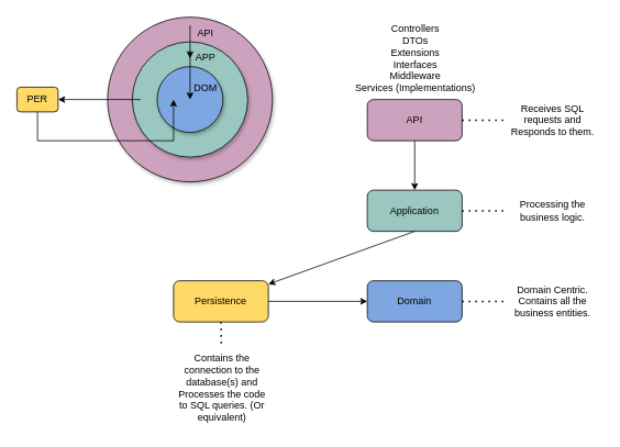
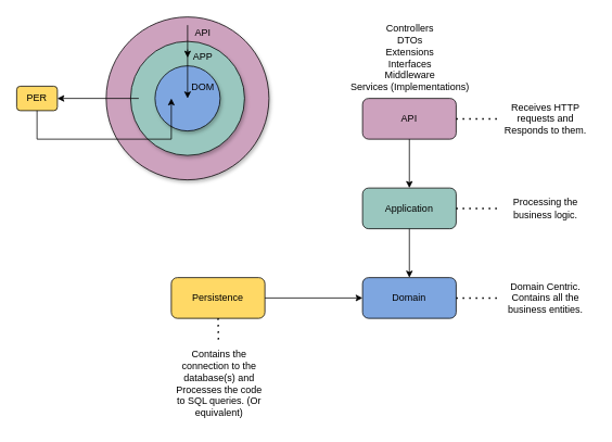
  <mxCell id="0" />
  <mxCell id="1" parent="0" />
  <mxCell id="2" value="" style="group" vertex="1" connectable="0" parent="1"><mxGeometry x="20" y="20" width="310" height="200" as="geometry" /></mxCell>
  <mxCell id="3" value="" style="ellipse;whiteSpace=wrap;html=1;aspect=fixed;shadow=1;fillColor=#CDA2BE;" vertex="1" parent="2"><mxGeometry x="110" width="200" height="200" as="geometry" /></mxCell>
  <mxCell id="4" value="" style="ellipse;whiteSpace=wrap;html=1;aspect=fixed;shadow=1;fillColor=#9AC7BF;" vertex="1" parent="2"><mxGeometry x="140" y="30" width="140" height="140" as="geometry" /></mxCell>
  <mxCell id="5" value="" style="ellipse;whiteSpace=wrap;html=1;aspect=fixed;shadow=1;fillColor=#7EA6E0;" vertex="1" parent="2"><mxGeometry x="170" y="60" width="80" height="80" as="geometry" /></mxCell>
  <mxCell id="6" value="PER" style="rounded=1;whiteSpace=wrap;html=1;fillColor=#FFD966;" vertex="1" parent="2"><mxGeometry y="85" width="50" height="30" as="geometry" /></mxCell>
  <mxCell id="7" value="" style="endArrow=classic;html=1;rounded=0;" edge="1" parent="2"><mxGeometry width="50" height="50" relative="1" as="geometry"><mxPoint x="210" y="10" as="sourcePoint" /><mxPoint x="210" y="50" as="targetPoint" /></mxGeometry></mxCell>
  <mxCell id="8" value="" style="endArrow=classic;html=1;rounded=0;entryX=0.5;entryY=0.5;entryDx=0;entryDy=0;entryPerimeter=0;" edge="1" parent="2" target="5"><mxGeometry width="50" height="50" relative="1" as="geometry"><mxPoint x="210" y="40" as="sourcePoint" /><mxPoint x="170.503" y="60.503" as="targetPoint" /></mxGeometry></mxCell>
  <mxCell id="9" value="" style="endArrow=classic;html=1;rounded=0;entryX=1;entryY=0.5;entryDx=0;entryDy=0;" edge="1" parent="2" target="6"><mxGeometry width="50" height="50" relative="1" as="geometry"><mxPoint x="150" y="100" as="sourcePoint" /><mxPoint x="180.503" y="70.503" as="targetPoint" /></mxGeometry></mxCell>
  <mxCell id="10" value="" style="endArrow=classic;html=1;rounded=0;exitX=0.5;exitY=1;exitDx=0;exitDy=0;" edge="1" parent="2" source="6"><mxGeometry width="50" height="50" relative="1" as="geometry"><mxPoint x="120" y="-100" as="sourcePoint" /><mxPoint x="190" y="100" as="targetPoint" /><Array as="points"><mxPoint x="25" y="150" /><mxPoint x="190" y="150" /></Array></mxGeometry></mxCell>
  <mxCell id="11" value="API" style="text;html=1;strokeColor=none;fillColor=none;align=center;verticalAlign=middle;whiteSpace=wrap;rounded=0;shadow=1;" vertex="1" parent="2"><mxGeometry x="199" y="4" width="60" height="30" as="geometry" /></mxCell>
  <mxCell id="12" value="APP" style="text;html=1;strokeColor=none;fillColor=none;align=center;verticalAlign=middle;whiteSpace=wrap;rounded=0;shadow=1;" vertex="1" parent="2"><mxGeometry x="199" y="34" width="60" height="30" as="geometry" /></mxCell>
  <mxCell id="13" value="DOM" style="text;html=1;strokeColor=none;fillColor=none;align=center;verticalAlign=middle;whiteSpace=wrap;rounded=0;shadow=1;" vertex="1" parent="2"><mxGeometry x="199" y="71" width="60" height="30" as="geometry" /></mxCell>
  <mxCell id="14" value="" style="group" vertex="1" connectable="0" parent="1"><mxGeometry x="210" y="20" width="520" height="500" as="geometry" /></mxCell>
  <mxCell id="15" value="API" style="rounded=1;whiteSpace=wrap;html=1;fillColor=#CDA2BE;" vertex="1" parent="14"><mxGeometry x="235" y="100" width="115" height="50" as="geometry" /></mxCell>
  <mxCell id="16" value="Application" style="rounded=1;whiteSpace=wrap;html=1;fillColor=#9AC7BF;" vertex="1" parent="14"><mxGeometry x="235" y="210" width="115" height="50" as="geometry" /></mxCell>
  <mxCell id="17" value="Domain" style="rounded=1;whiteSpace=wrap;html=1;fillColor=#7EA6E0;" vertex="1" parent="14"><mxGeometry x="235" y="320" width="115" height="50" as="geometry" /></mxCell>
  <mxCell id="18" value="Persistence" style="rounded=1;whiteSpace=wrap;html=1;fillColor=#FFD966;" vertex="1" parent="14"><mxGeometry y="320" width="115" height="50" as="geometry" /></mxCell>
- <mxCell id="19" value="" style="endArrow=classic;html=1;rounded=0;exitX=0.5;exitY=1;exitDx=0;exitDy=0;" edge="1" parent="14" source="16" target="18"><mxGeometry width="50" height="50" relative="1" as="geometry"><mxPoint x="210" y="420" as="sourcePoint" /><mxPoint x="260" y="370" as="targetPoint" /></mxGeometry></mxCell>
+ <mxCell id="19" value="" style="endArrow=classic;html=1;rounded=0;exitX=0.5;exitY=1;exitDx=0;exitDy=0;entryX=0.5;entryY=0;entryDx=0;entryDy=0;" edge="1" parent="14" source="16" target="17"><mxGeometry width="50" height="50" relative="1" as="geometry"><mxPoint x="210" y="420" as="sourcePoint" /><mxPoint x="260" y="370" as="targetPoint" /></mxGeometry></mxCell>
  <mxCell id="20" value="" style="endArrow=classic;html=1;rounded=0;exitX=0.5;exitY=1;exitDx=0;exitDy=0;entryX=0.5;entryY=0;entryDx=0;entryDy=0;" edge="1" parent="14" source="15" target="16"><mxGeometry width="50" height="50" relative="1" as="geometry"><mxPoint x="302.5" y="270" as="sourcePoint" /><mxPoint x="302.5" y="330" as="targetPoint" /></mxGeometry></mxCell>
  <mxCell id="21" value="" style="endArrow=classic;html=1;rounded=0;exitX=1;exitY=0.5;exitDx=0;exitDy=0;entryX=0;entryY=0.5;entryDx=0;entryDy=0;" edge="1" parent="14" source="18" target="17"><mxGeometry width="50" height="50" relative="1" as="geometry"><mxPoint x="322.5" y="290" as="sourcePoint" /><mxPoint x="322.5" y="350" as="targetPoint" /></mxGeometry></mxCell>
- <mxCell id="22" value="Receives SQL requests and Responds to them." style="text;html=1;strokeColor=none;fillColor=none;align=center;verticalAlign=middle;whiteSpace=wrap;rounded=0;shadow=1;" vertex="1" parent="14"><mxGeometry x="400" y="95" width="120" height="60" as="geometry" /></mxCell>
+ <mxCell id="22" value="Receives HTTP requests and Responds to them." style="text;html=1;strokeColor=none;fillColor=none;align=center;verticalAlign=middle;whiteSpace=wrap;rounded=0;shadow=1;" vertex="1" parent="14"><mxGeometry x="400" y="95" width="120" height="60" as="geometry" /></mxCell>
  <mxCell id="23" value="" style="endArrow=none;dashed=1;html=1;dashPattern=1 3;strokeWidth=2;rounded=0;entryX=0;entryY=0.5;entryDx=0;entryDy=0;exitX=1;exitY=0.5;exitDx=0;exitDy=0;" edge="1" parent="14" source="15" target="22"><mxGeometry width="50" height="50" relative="1" as="geometry"><mxPoint x="330" y="380" as="sourcePoint" /><mxPoint x="380" y="330" as="targetPoint" /></mxGeometry></mxCell>
  <mxCell id="24" value="Processing the business logic." style="text;html=1;strokeColor=none;fillColor=none;align=center;verticalAlign=middle;whiteSpace=wrap;rounded=0;shadow=1;" vertex="1" parent="14"><mxGeometry x="400" y="205" width="120" height="60" as="geometry" /></mxCell>
  <mxCell id="25" value="" style="endArrow=none;dashed=1;html=1;dashPattern=1 3;strokeWidth=2;rounded=0;entryX=0;entryY=0.5;entryDx=0;entryDy=0;exitX=1;exitY=0.5;exitDx=0;exitDy=0;" edge="1" parent="14" source="16" target="24"><mxGeometry width="50" height="50" relative="1" as="geometry"><mxPoint x="360" y="135" as="sourcePoint" /><mxPoint x="410" y="135" as="targetPoint" /></mxGeometry></mxCell>
  <mxCell id="26" value="Domain Centric. Contains all the business entities." style="text;html=1;strokeColor=none;fillColor=none;align=center;verticalAlign=middle;whiteSpace=wrap;rounded=0;shadow=1;" vertex="1" parent="14"><mxGeometry x="400" y="315" width="120" height="60" as="geometry" /></mxCell>
  <mxCell id="27" value="" style="endArrow=none;dashed=1;html=1;dashPattern=1 3;strokeWidth=2;rounded=0;entryX=0;entryY=0.5;entryDx=0;entryDy=0;exitX=1;exitY=0.5;exitDx=0;exitDy=0;" edge="1" parent="14" source="17" target="26"><mxGeometry width="50" height="50" relative="1" as="geometry"><mxPoint x="360" y="245" as="sourcePoint" /><mxPoint x="410" y="245" as="targetPoint" /></mxGeometry></mxCell>
  <mxCell id="28" value="Contains the connection to the database(s) and Processes the code to SQL queries. (Or equivalent)" style="text;html=1;strokeColor=none;fillColor=none;align=center;verticalAlign=middle;whiteSpace=wrap;rounded=0;shadow=1;" vertex="1" parent="14"><mxGeometry y="400" width="117.5" height="100" as="geometry" /></mxCell>
  <mxCell id="29" value="" style="endArrow=none;dashed=1;html=1;dashPattern=1 3;strokeWidth=2;rounded=0;exitX=0.5;exitY=1;exitDx=0;exitDy=0;" edge="1" parent="14" source="18" target="28"><mxGeometry width="50" height="50" relative="1" as="geometry"><mxPoint x="360" y="355" as="sourcePoint" /><mxPoint x="410" y="355" as="targetPoint" /></mxGeometry></mxCell>
  <mxCell id="30" value="Controllers&lt;br&gt;DTOs&lt;br&gt;Extensions&lt;br&gt;Interfaces&lt;br&gt;Middleware&lt;br&gt;Services (Implementations)" style="text;html=1;align=center;verticalAlign=middle;resizable=0;points=[];autosize=1;strokeColor=none;fillColor=none;" vertex="1" parent="14"><mxGeometry x="207.5" width="170" height="100" as="geometry" /></mxCell>
